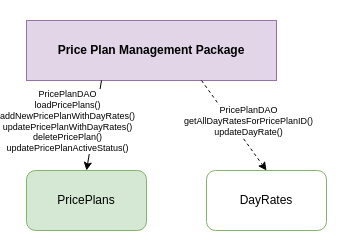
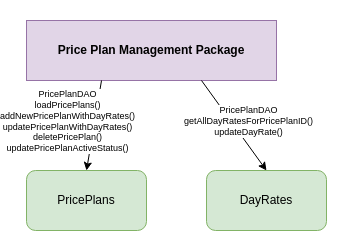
  <mxCell id="0" />
  <mxCell id="1" parent="0" />
  <mxCell id="2" value="Price Plan Management Package" style="whiteSpace=wrap;html=1;fillColor=#E1D5E7;strokeColor=#9673A6;fontColor=#000000;fontStyle=1;rounded=0;" vertex="1" parent="1"><mxGeometry x="20" y="20" width="250" height="60" as="geometry" /></mxCell>
  <mxCell id="3" value="PricePlans" style="rounded=1;whiteSpace=wrap;html=1;fillColor=#D5E8D4;strokeColor=#82B366;fontColor=#000000;" vertex="1" parent="1"><mxGeometry x="20" y="170" width="120" height="60" as="geometry" /></mxCell>
- <mxCell id="4" value="DayRates" style="rounded=1;whiteSpace=wrap;html=1;fillColor=#ffffff;strokeColor=#82B366;fontColor=#000000;" vertex="1" parent="1"><mxGeometry x="200" y="170" width="120" height="60" as="geometry" /></mxCell>
+ <mxCell id="4" value="DayRates" style="rounded=1;whiteSpace=wrap;html=1;fillColor=#D5E8D4;strokeColor=#82B366;fontColor=#000000;" vertex="1" parent="1"><mxGeometry x="200" y="170" width="120" height="60" as="geometry" /></mxCell>
  <mxCell id="5" value="" style="endArrow=classic;html=1;rounded=1;exitX=0.3;exitY=1;exitDx=0;exitDy=0;entryX=0.5;entryY=0;entryDx=0;entryDy=0;" edge="1" parent="1" source="2" target="3"><mxGeometry width="50" height="50" relative="1" as="geometry"><mxPoint x="220" y="270" as="sourcePoint" /><mxPoint x="270" y="220" as="targetPoint" /></mxGeometry></mxCell>
  <mxCell id="6" value="PricePlanDAO&#10;loadPricePlans()&#10;addNewPricePlanWithDayRates()&#10;updatePricePlanWithDayRates()&#10;deletePricePlan()&#10;updatePricePlanActiveStatus()" style="edgeLabel;html=1;align=center;verticalAlign=middle;resizable=0;points=[];fontSize=9;fontColor=#000000;labelBackgroundColor=#FFFFFF;" vertex="1" connectable="0" parent="5"><mxGeometry x="-0.2" y="1" relative="1" as="geometry"><mxPoint x="-30" y="5" as="offset" /></mxGeometry></mxCell>
- <mxCell id="7" value="" style="endArrow=classic;html=1;rounded=1;exitX=0.7;exitY=1;exitDx=0;exitDy=0;entryX=0.5;entryY=0;entryDx=0;entryDy=0;dashed=1;" edge="1" parent="1" source="2" target="4"><mxGeometry width="50" height="50" relative="1" as="geometry"><mxPoint x="220" y="270" as="sourcePoint" /><mxPoint x="270" y="220" as="targetPoint" /></mxGeometry></mxCell>
+ <mxCell id="7" value="" style="endArrow=classic;html=1;rounded=1;exitX=0.7;exitY=1;exitDx=0;exitDy=0;entryX=0.5;entryY=0;entryDx=0;entryDy=0;" edge="1" parent="1" source="2" target="4"><mxGeometry width="50" height="50" relative="1" as="geometry"><mxPoint x="220" y="270" as="sourcePoint" /><mxPoint x="270" y="220" as="targetPoint" /></mxGeometry></mxCell>
  <mxCell id="8" value="PricePlanDAO&#10;getAllDayRatesForPricePlanID()&#10;updateDayRate()" style="edgeLabel;html=1;align=center;verticalAlign=middle;resizable=0;points=[];fontSize=9;fontColor=#000000;labelBackgroundColor=#FFFFFF;" vertex="1" connectable="0" parent="7"><mxGeometry x="-0.2" y="1" relative="1" as="geometry"><mxPoint x="20" y="5" as="offset" /></mxGeometry></mxCell>
